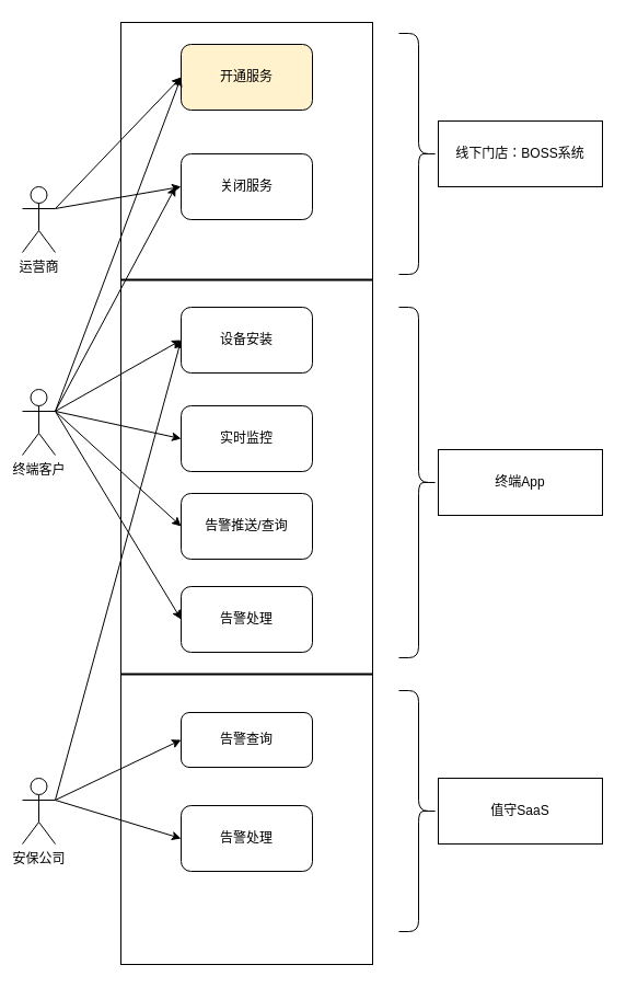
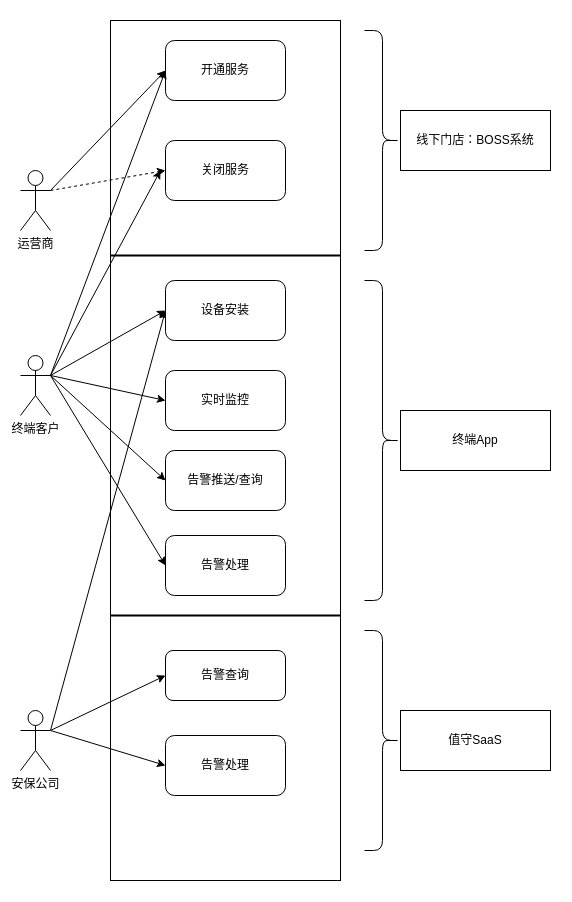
  <mxCell id="0" />
  <mxCell id="1" parent="0" />
  <mxCell id="2" value="" style="rounded=0;whiteSpace=wrap;html=1;" vertex="1" parent="1"><mxGeometry x="110" y="20" width="230" height="860" as="geometry" /></mxCell>
- <mxCell id="3" value="开通服务" style="rounded=1;whiteSpace=wrap;html=1;fillColor=#fff2cc;" vertex="1" parent="1"><mxGeometry x="165" y="40" width="120" height="60" as="geometry" /></mxCell>
+ <mxCell id="3" value="开通服务" style="rounded=1;whiteSpace=wrap;html=1;" vertex="1" parent="1"><mxGeometry x="165" y="40" width="120" height="60" as="geometry" /></mxCell>
  <mxCell id="4" style="edgeStyle=none;rounded=0;orthogonalLoop=1;jettySize=auto;html=1;exitX=1;exitY=0.333;exitDx=0;exitDy=0;exitPerimeter=0;entryX=0;entryY=0.5;entryDx=0;entryDy=0;" edge="1" parent="1" source="27" target="16"><mxGeometry relative="1" as="geometry" /></mxCell>
  <mxCell id="5" value="" style="line;strokeWidth=2;html=1;" vertex="1" parent="1"><mxGeometry x="110" y="250" width="230" height="10" as="geometry" /></mxCell>
  <mxCell id="6" value="" style="shape=curlyBracket;whiteSpace=wrap;html=1;rounded=1;flipH=1;labelPosition=right;verticalLabelPosition=middle;align=left;verticalAlign=middle;" vertex="1" parent="1"><mxGeometry x="364" y="30" width="36" height="220" as="geometry" /></mxCell>
  <mxCell id="7" value="&lt;span style=&quot;text-align: left;&quot;&gt;线下门店：BOSS系统&lt;/span&gt;" style="rounded=0;whiteSpace=wrap;html=1;" vertex="1" parent="1"><mxGeometry x="400" y="110" width="150" height="60" as="geometry" /></mxCell>
  <mxCell id="8" style="rounded=0;orthogonalLoop=1;jettySize=auto;html=1;exitX=1;exitY=0.333;exitDx=0;exitDy=0;exitPerimeter=0;entryX=0;entryY=0.5;entryDx=0;entryDy=0;" edge="1" parent="1" source="24" target="3"><mxGeometry relative="1" as="geometry" /></mxCell>
  <mxCell id="9" style="edgeStyle=none;rounded=0;orthogonalLoop=1;jettySize=auto;html=1;exitX=1;exitY=0.333;exitDx=0;exitDy=0;exitPerimeter=0;entryX=0;entryY=0.5;entryDx=0;entryDy=0;" edge="1" parent="1" source="23" target="3"><mxGeometry relative="1" as="geometry" /></mxCell>
  <mxCell id="10" value="关闭服务" style="rounded=1;whiteSpace=wrap;html=1;" vertex="1" parent="1"><mxGeometry x="165" y="140" width="120" height="60" as="geometry" /></mxCell>
- <mxCell id="11" style="edgeStyle=none;rounded=0;orthogonalLoop=1;jettySize=auto;html=1;exitX=1;exitY=0.333;exitDx=0;exitDy=0;exitPerimeter=0;entryX=0;entryY=0.5;entryDx=0;entryDy=0;" edge="1" parent="1" source="24" target="10"><mxGeometry relative="1" as="geometry" /></mxCell>
+ <mxCell id="11" style="edgeStyle=none;rounded=0;orthogonalLoop=1;jettySize=auto;html=1;exitX=1;exitY=0.333;exitDx=0;exitDy=0;exitPerimeter=0;entryX=0;entryY=0.5;entryDx=0;entryDy=0;dashed=1;" edge="1" parent="1" source="24" target="10"><mxGeometry relative="1" as="geometry" /></mxCell>
  <mxCell id="12" style="edgeStyle=none;rounded=0;orthogonalLoop=1;jettySize=auto;html=1;exitX=1;exitY=0.333;exitDx=0;exitDy=0;exitPerimeter=0;" edge="1" parent="1" source="23"><mxGeometry relative="1" as="geometry"><mxPoint x="160" y="170" as="targetPoint" /></mxGeometry></mxCell>
  <mxCell id="13" value="" style="line;strokeWidth=2;html=1;" vertex="1" parent="1"><mxGeometry x="110" y="610" width="230" height="10" as="geometry" /></mxCell>
  <mxCell id="14" value="" style="shape=curlyBracket;whiteSpace=wrap;html=1;rounded=1;flipH=1;labelPosition=right;verticalLabelPosition=middle;align=left;verticalAlign=middle;" vertex="1" parent="1"><mxGeometry x="364" y="280" width="36" height="320" as="geometry" /></mxCell>
  <mxCell id="15" value="&lt;div style=&quot;text-align: left;&quot;&gt;&lt;span style=&quot;background-color: initial;&quot;&gt;终端App&lt;/span&gt;&lt;/div&gt;" style="rounded=0;whiteSpace=wrap;html=1;" vertex="1" parent="1"><mxGeometry x="400" y="410" width="150" height="60" as="geometry" /></mxCell>
  <mxCell id="16" value="设备安装" style="rounded=1;whiteSpace=wrap;html=1;" vertex="1" parent="1"><mxGeometry x="165" y="280" width="120" height="60" as="geometry" /></mxCell>
  <mxCell id="17" value="实时监控" style="rounded=1;whiteSpace=wrap;html=1;" vertex="1" parent="1"><mxGeometry x="165" y="370" width="120" height="60" as="geometry" /></mxCell>
  <mxCell id="18" value="告警推送/查询" style="rounded=1;whiteSpace=wrap;html=1;" vertex="1" parent="1"><mxGeometry x="165" y="450" width="120" height="60" as="geometry" /></mxCell>
  <mxCell id="19" style="edgeStyle=none;rounded=0;orthogonalLoop=1;jettySize=auto;html=1;exitX=1;exitY=0.333;exitDx=0;exitDy=0;exitPerimeter=0;entryX=0;entryY=0.5;entryDx=0;entryDy=0;" edge="1" parent="1" source="23" target="16"><mxGeometry relative="1" as="geometry" /></mxCell>
  <mxCell id="20" style="edgeStyle=none;rounded=0;orthogonalLoop=1;jettySize=auto;html=1;exitX=1;exitY=0.333;exitDx=0;exitDy=0;exitPerimeter=0;entryX=0;entryY=0.5;entryDx=0;entryDy=0;" edge="1" parent="1" source="23" target="17"><mxGeometry relative="1" as="geometry" /></mxCell>
  <mxCell id="21" style="edgeStyle=none;rounded=0;orthogonalLoop=1;jettySize=auto;html=1;exitX=1;exitY=0.333;exitDx=0;exitDy=0;exitPerimeter=0;entryX=0;entryY=0.5;entryDx=0;entryDy=0;" edge="1" parent="1" source="23" target="18"><mxGeometry relative="1" as="geometry" /></mxCell>
  <mxCell id="22" style="edgeStyle=none;rounded=0;orthogonalLoop=1;jettySize=auto;html=1;exitX=1;exitY=0.333;exitDx=0;exitDy=0;exitPerimeter=0;entryX=0;entryY=0.5;entryDx=0;entryDy=0;" edge="1" parent="1" source="23" target="30"><mxGeometry relative="1" as="geometry" /></mxCell>
  <mxCell id="23" value="终端客户" style="shape=umlActor;verticalLabelPosition=bottom;verticalAlign=top;html=1;" vertex="1" parent="1"><mxGeometry x="20" y="355" width="30" height="60" as="geometry" /></mxCell>
  <mxCell id="24" value="运营商" style="shape=umlActor;verticalLabelPosition=bottom;verticalAlign=top;html=1;" vertex="1" parent="1"><mxGeometry x="20" y="170" width="30" height="60" as="geometry" /></mxCell>
  <mxCell id="25" style="edgeStyle=none;rounded=0;orthogonalLoop=1;jettySize=auto;html=1;exitX=1;exitY=0.333;exitDx=0;exitDy=0;exitPerimeter=0;entryX=0;entryY=0.5;entryDx=0;entryDy=0;" edge="1" parent="1" source="27" target="31"><mxGeometry relative="1" as="geometry" /></mxCell>
  <mxCell id="26" style="edgeStyle=none;rounded=0;orthogonalLoop=1;jettySize=auto;html=1;exitX=1;exitY=0.333;exitDx=0;exitDy=0;exitPerimeter=0;entryX=0;entryY=0.5;entryDx=0;entryDy=0;" edge="1" parent="1" source="27" target="32"><mxGeometry relative="1" as="geometry" /></mxCell>
  <mxCell id="27" value="安保公司" style="shape=umlActor;verticalLabelPosition=bottom;verticalAlign=top;html=1;" vertex="1" parent="1"><mxGeometry x="20" y="710" width="30" height="60" as="geometry" /></mxCell>
  <mxCell id="28" value="" style="shape=curlyBracket;whiteSpace=wrap;html=1;rounded=1;flipH=1;labelPosition=right;verticalLabelPosition=middle;align=left;verticalAlign=middle;" vertex="1" parent="1"><mxGeometry x="364" y="630" width="36" height="220" as="geometry" /></mxCell>
  <mxCell id="29" value="&lt;div style=&quot;text-align: left;&quot;&gt;&lt;span style=&quot;background-color: initial;&quot;&gt;值守SaaS&lt;/span&gt;&lt;/div&gt;" style="rounded=0;whiteSpace=wrap;html=1;" vertex="1" parent="1"><mxGeometry x="400" y="710" width="150" height="60" as="geometry" /></mxCell>
  <mxCell id="30" value="告警处理" style="rounded=1;whiteSpace=wrap;html=1;" vertex="1" parent="1"><mxGeometry x="165" y="535" width="120" height="60" as="geometry" /></mxCell>
  <mxCell id="31" value="告警查询" style="rounded=1;whiteSpace=wrap;html=1;" vertex="1" parent="1"><mxGeometry x="165" y="650" width="120" height="50" as="geometry" /></mxCell>
  <mxCell id="32" value="告警处理" style="rounded=1;whiteSpace=wrap;html=1;" vertex="1" parent="1"><mxGeometry x="165" y="735" width="120" height="60" as="geometry" /></mxCell>
